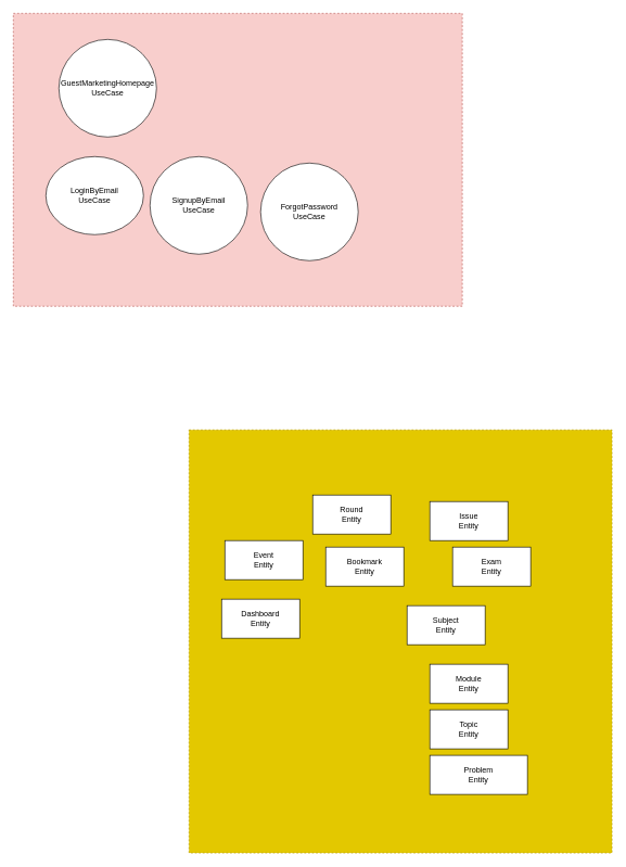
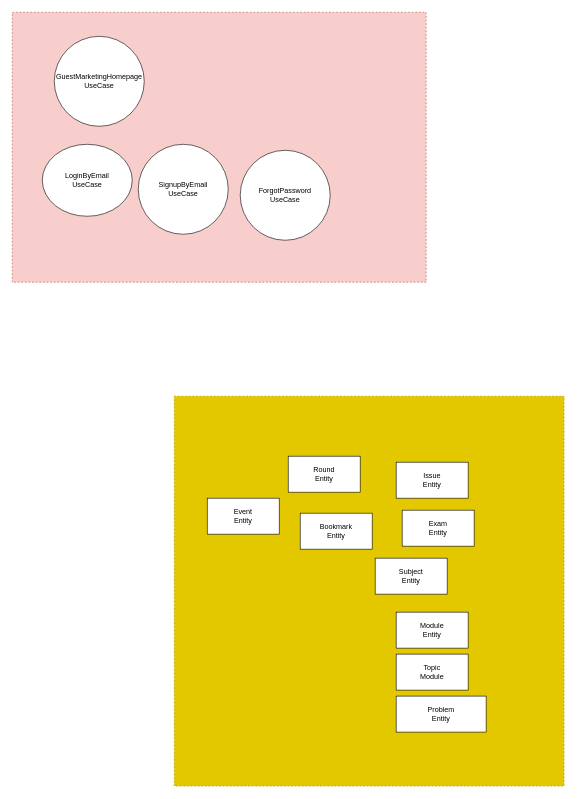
  <mxCell id="0" />
  <mxCell id="1" parent="0" />
  <mxCell id="2" value="" style="rounded=0;whiteSpace=wrap;html=1;fillColor=#f8cecc;strokeColor=#b85450;dashed=1;" vertex="1" parent="1"><mxGeometry x="20" y="20" width="690" height="450" as="geometry" /></mxCell>
  <mxCell id="3" value="&lt;div&gt;LoginByEmail&lt;/div&gt;&lt;div&gt;UseCase&lt;br&gt;&lt;/div&gt;" style="ellipse;whiteSpace=wrap;html=1;" vertex="1" parent="1"><mxGeometry x="70" y="240" width="150" height="120" as="geometry" /></mxCell>
  <mxCell id="4" value="&lt;div&gt;SignupByEmail&lt;/div&gt;&lt;div&gt;UseCase&lt;br&gt;&lt;/div&gt;" style="ellipse;whiteSpace=wrap;html=1;" vertex="1" parent="1"><mxGeometry x="230" y="240" width="150" height="150" as="geometry" /></mxCell>
  <mxCell id="5" value="&lt;div&gt;ForgotPassword&lt;/div&gt;&lt;div&gt;UseCase&lt;br&gt;&lt;/div&gt;" style="ellipse;whiteSpace=wrap;html=1;" vertex="1" parent="1"><mxGeometry x="400" y="250" width="150" height="150" as="geometry" /></mxCell>
  <mxCell id="6" value="GuestMarketingHomepage&lt;br&gt;&lt;div&gt;UseCase&lt;/div&gt;" style="ellipse;whiteSpace=wrap;html=1;" vertex="1" parent="1"><mxGeometry x="90" y="60" width="150" height="150" as="geometry" /></mxCell>
  <mxCell id="7" value="" style="whiteSpace=wrap;html=1;aspect=fixed;fillColor=#e3c800;fontColor=#000000;strokeColor=#B09500;dashed=1;" vertex="1" parent="1"><mxGeometry x="290" y="660" width="650" height="650" as="geometry" /></mxCell>
  <mxCell id="8" value="&lt;div&gt;Event&lt;/div&gt;&lt;div&gt;Entity&lt;/div&gt;" style="rounded=0;whiteSpace=wrap;html=1;" vertex="1" parent="1"><mxGeometry x="345" y="830" width="120" height="60" as="geometry" /></mxCell>
  <mxCell id="9" value="&lt;div&gt;Round&lt;/div&gt;&lt;div&gt;Entity&lt;/div&gt;" style="rounded=0;whiteSpace=wrap;html=1;" vertex="1" parent="1"><mxGeometry x="480" y="760" width="120" height="60" as="geometry" /></mxCell>
- <mxCell id="10" value="&lt;div&gt;Bookmark&lt;/div&gt;&lt;div&gt;Entity&lt;/div&gt;" style="rounded=0;whiteSpace=wrap;html=1;" vertex="1" parent="1"><mxGeometry x="500" y="840" width="120" height="60" as="geometry" /></mxCell>
- <mxCell id="11" value="&lt;div&gt;Dashboard&lt;/div&gt;&lt;div&gt;Entity&lt;br&gt;&lt;/div&gt;" style="rounded=0;whiteSpace=wrap;html=1;" vertex="1" parent="1"><mxGeometry x="340" y="920" width="120" height="60" as="geometry" /></mxCell>
+ <mxCell id="10" value="&lt;div&gt;Bookmark&lt;/div&gt;&lt;div&gt;Entity&lt;/div&gt;" style="rounded=0;whiteSpace=wrap;html=1;" vertex="1" parent="1"><mxGeometry x="500" y="855" width="120" height="60" as="geometry" /></mxCell>
  <mxCell id="12" value="&lt;div&gt;Problem&lt;/div&gt;&lt;div&gt;Entity&lt;br&gt;&lt;/div&gt;" style="rounded=0;whiteSpace=wrap;html=1;" vertex="1" parent="1"><mxGeometry x="660" y="1160" width="150" height="60" as="geometry" /></mxCell>
  <mxCell id="13" value="&lt;div&gt;Issue&lt;/div&gt;&lt;div&gt;Entity&lt;br&gt;&lt;/div&gt;" style="rounded=0;whiteSpace=wrap;html=1;" vertex="1" parent="1"><mxGeometry x="660" y="770" width="120" height="60" as="geometry" /></mxCell>
- <mxCell id="14" value="&lt;div&gt;Exam&lt;/div&gt;&lt;div&gt;Entity&lt;/div&gt;" style="rounded=0;whiteSpace=wrap;html=1;" vertex="1" parent="1"><mxGeometry x="695" y="840" width="120" height="60" as="geometry" /></mxCell>
+ <mxCell id="14" value="&lt;div&gt;Exam&lt;/div&gt;&lt;div&gt;Entity&lt;/div&gt;" style="rounded=0;whiteSpace=wrap;html=1;" vertex="1" parent="1"><mxGeometry x="670" y="850" width="120" height="60" as="geometry" /></mxCell>
  <mxCell id="15" value="Subject&lt;br&gt;&lt;div&gt;Entity&lt;/div&gt;" style="rounded=0;whiteSpace=wrap;html=1;" vertex="1" parent="1"><mxGeometry x="625" y="930" width="120" height="60" as="geometry" /></mxCell>
  <mxCell id="16" value="&lt;div&gt;Module&lt;/div&gt;&lt;div&gt;Entity&lt;br&gt;&lt;/div&gt;" style="rounded=0;whiteSpace=wrap;html=1;" vertex="1" parent="1"><mxGeometry x="660" y="1020" width="120" height="60" as="geometry" /></mxCell>
- <mxCell id="17" value="&lt;div&gt;Topic&lt;/div&gt;&lt;div&gt;Entity&lt;br&gt;&lt;/div&gt;" style="rounded=0;whiteSpace=wrap;html=1;" vertex="1" parent="1"><mxGeometry x="660" y="1090" width="120" height="60" as="geometry" /></mxCell>
+ <mxCell id="17" value="&lt;div&gt;Topic&lt;/div&gt;&lt;div&gt;Module&lt;br&gt;&lt;/div&gt;" style="rounded=0;whiteSpace=wrap;html=1;" vertex="1" parent="1"><mxGeometry x="660" y="1090" width="120" height="60" as="geometry" /></mxCell>
